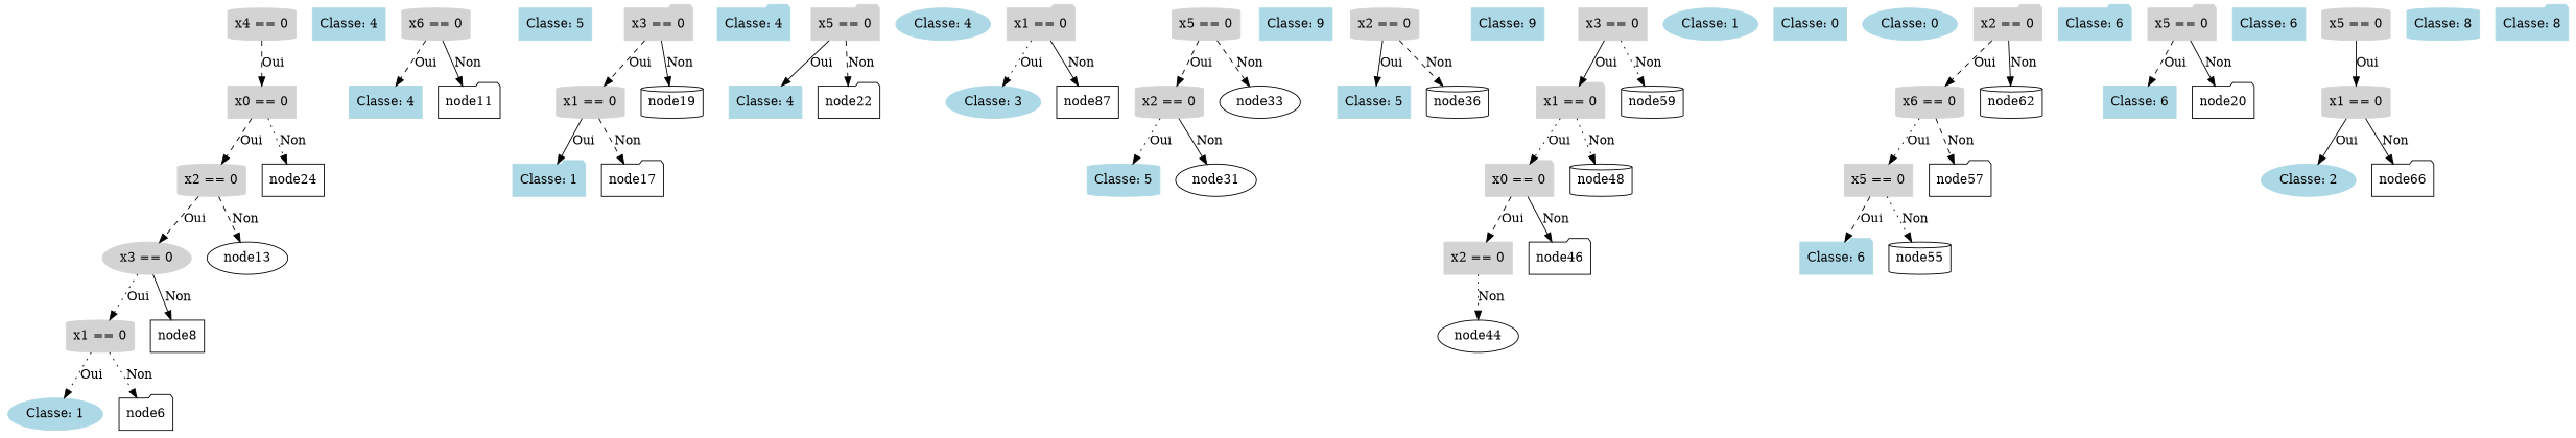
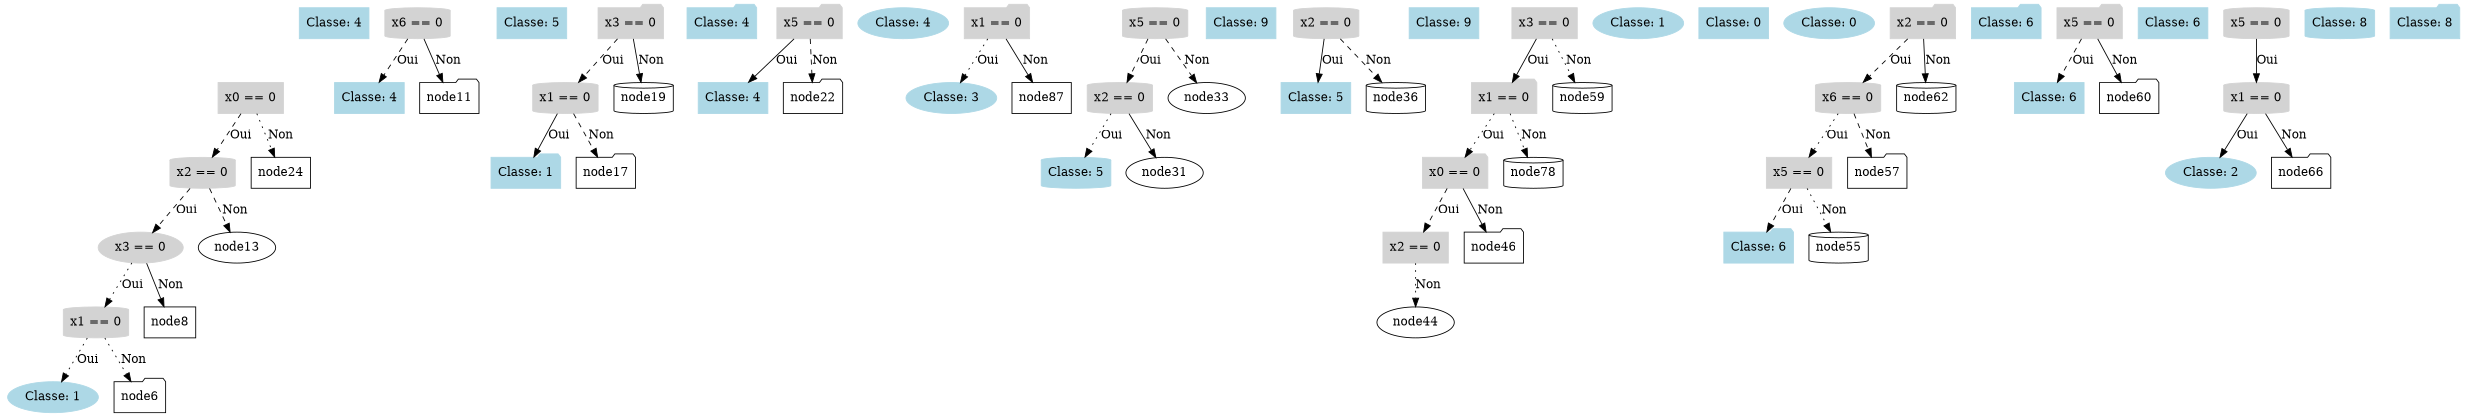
  digraph {
    node [color=lightgray shape=folder style=filled]
    edge [style=dashed]
-   n1 [label="x4 == 0" shape=cylinder]
    n2 [label="x0 == 0" shape=box]
    n3 [label="x2 == 0" shape=cylinder]
    node24 [shape=box color="" style=""]
    n5 [label="x3 == 0" shape=ellipse]
    node13 [shape=ellipse color="" style=""]
    n7 [label="x1 == 0" shape=cylinder]
    node8 [shape=box color="" style=""]
    n9 [color=lightblue label="Classe: 1" shape=ellipse]
    node6 [color="" style=""]
    n11 [color=lightblue label="Classe: 4" shape=box]
    n12 [label="x6 == 0" shape=cylinder]
    n13 [color=lightblue label="Classe: 4" shape=box]
    node11 [color="" style=""]
    n15 [color=lightblue label="Classe: 5" shape=box]
    n16 [label="x3 == 0"]
    n17 [label="x1 == 0" shape=cylinder]
    node19 [shape=cylinder color="" style=""]
    n19 [color=lightblue label="Classe: 1"]
    node17 [color="" style=""]
    n21 [color=lightblue label="Classe: 4"]
    n22 [label="x5 == 0"]
    n23 [color=lightblue label="Classe: 4" shape=box]
    node22 [color="" style=""]
    n25 [color=lightblue label="Classe: 4" shape=ellipse]
    n26 [label="x1 == 0"]
    n27 [color=lightblue label="Classe: 3" shape=ellipse]
    n28 [label=node87 shape=box color="" style=""]
    n29 [label="x5 == 0" shape=cylinder]
    n30 [label="x2 == 0" shape=cylinder]
    node33 [shape=ellipse color="" style=""]
    n32 [color=lightblue label="Classe: 5" shape=cylinder]
    node31 [shape=ellipse color="" style=""]
    n34 [color=lightblue label="Classe: 9" shape=box]
    n35 [label="x2 == 0" shape=cylinder]
    n36 [color=lightblue label="Classe: 5" shape=box]
    node36 [shape=cylinder color="" style=""]
    n38 [color=lightblue label="Classe: 9" shape=box]
    n39 [label="x3 == 0" shape=box]
    n40 [label="x1 == 0"]
    n41 [label=node59 shape=cylinder color="" style=""]
    n42 [label="x0 == 0"]
-   node48 [shape=cylinder color="" style=""]
+   node48 [shape=cylinder label=node78 color="" style=""]
    n44 [label="x2 == 0" shape=box]
    node46 [color="" style=""]
    node44 [shape=ellipse color="" style=""]
    n47 [color=lightblue label="Classe: 1" shape=ellipse]
    n48 [color=lightblue label="Classe: 0" shape=box]
    n49 [color=lightblue label="Classe: 0" shape=ellipse]
    n50 [label="x2 == 0"]
    n51 [label="x6 == 0" shape=cylinder]
    node62 [shape=cylinder color="" style=""]
    n53 [label="x5 == 0" shape=box]
    node57 [color="" style=""]
    n55 [color=lightblue label="Classe: 6"]
    node55 [shape=cylinder color="" style=""]
    n57 [color=lightblue label="Classe: 6"]
    n58 [label="x5 == 0"]
    n59 [color=lightblue label="Classe: 6" shape=box]
-   node60 [label=node20 color="" style=""]
+   node60 [color="" style=""]
    n61 [color=lightblue label="Classe: 6" shape=box]
    n62 [label="x5 == 0" shape=cylinder]
    n63 [label="x1 == 0" shape=cylinder]
    n64 [color=lightblue label="Classe: 2" shape=ellipse]
    node66 [color="" style=""]
    n66 [color=lightblue label="Classe: 8" shape=cylinder]
    n67 [color=lightblue label="Classe: 8"]
-   n1 -> n2 [label=Oui]
    n2 -> n3 [label=Oui]
    n2 -> node24 [label=Non style=dotted]
    n3 -> n5 [label=Oui]
    n3 -> node13 [label=Non]
    n5 -> n7 [label=Oui style=dotted]
    n5 -> node8 [label=Non style=solid]
    n7 -> n9 [label=Oui style=dotted]
    n7 -> node6 [label=Non style=dotted]
    n12 -> n13 [label=Oui]
    n12 -> node11 [label=Non style=solid]
    n16 -> n17 [label=Oui]
    n16 -> node19 [label=Non style=solid]
    n17 -> n19 [label=Oui style=solid]
    n17 -> node17 [label=Non]
    n22 -> n23 [label=Oui style=solid]
    n22 -> node22 [label=Non]
    n26 -> n27 [label=Oui style=dotted]
    n26 -> n28 [label=Non style=solid]
    n29 -> n30 [label=Oui]
    n29 -> node33 [label=Non]
    n30 -> n32 [label=Oui style=dotted]
    n30 -> node31 [label=Non style=solid]
    n35 -> n36 [label=Oui style=solid]
    n35 -> node36 [label=Non]
    n39 -> n40 [label=Oui style=solid]
    n39 -> n41 [label=Non style=dotted]
    n40 -> n42 [label=Oui style=dotted]
    n40 -> node48 [label=Non style=dotted]
    n42 -> n44 [label=Oui]
    n42 -> node46 [label=Non style=solid]
    n44 -> node44 [label=Non style=dotted]
    n50 -> n51 [label=Oui]
    n50 -> node62 [label=Non style=solid]
    n51 -> n53 [label=Oui style=dotted]
    n51 -> node57 [label=Non]
    n53 -> n55 [label=Oui]
    n53 -> node55 [label=Non style=dotted]
    n58 -> n59 [label=Oui]
    n58 -> node60 [label=Non style=solid]
    n62 -> n63 [label=Oui style=solid]
    n63 -> n64 [label=Oui style=solid]
    n63 -> node66 [label=Non style=solid]
  }
